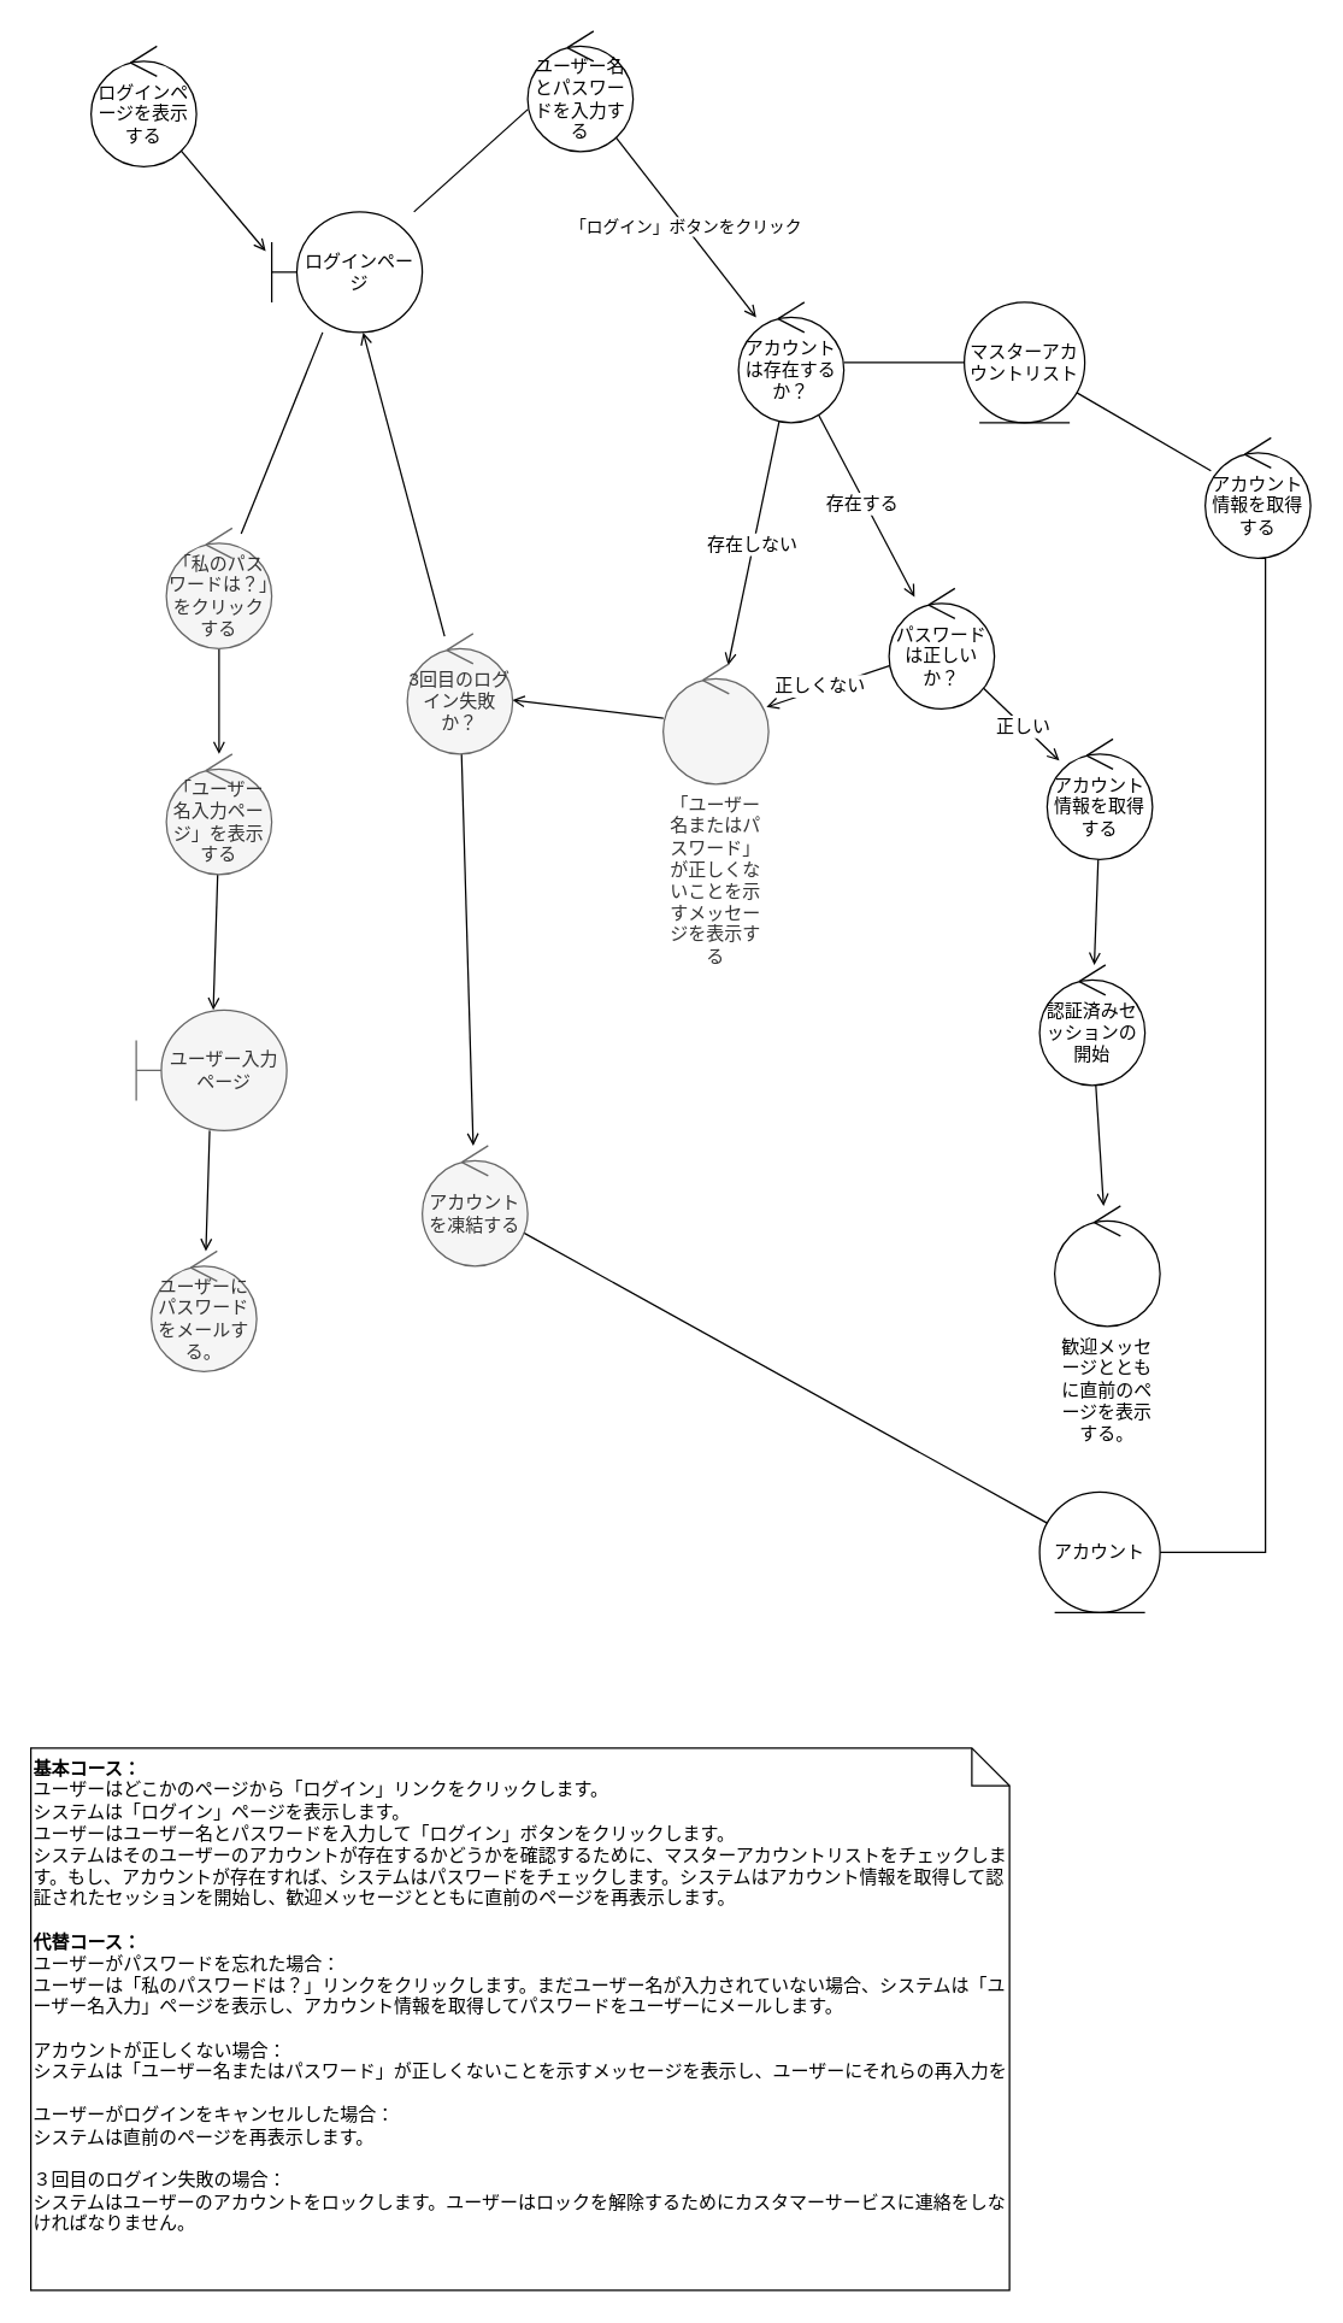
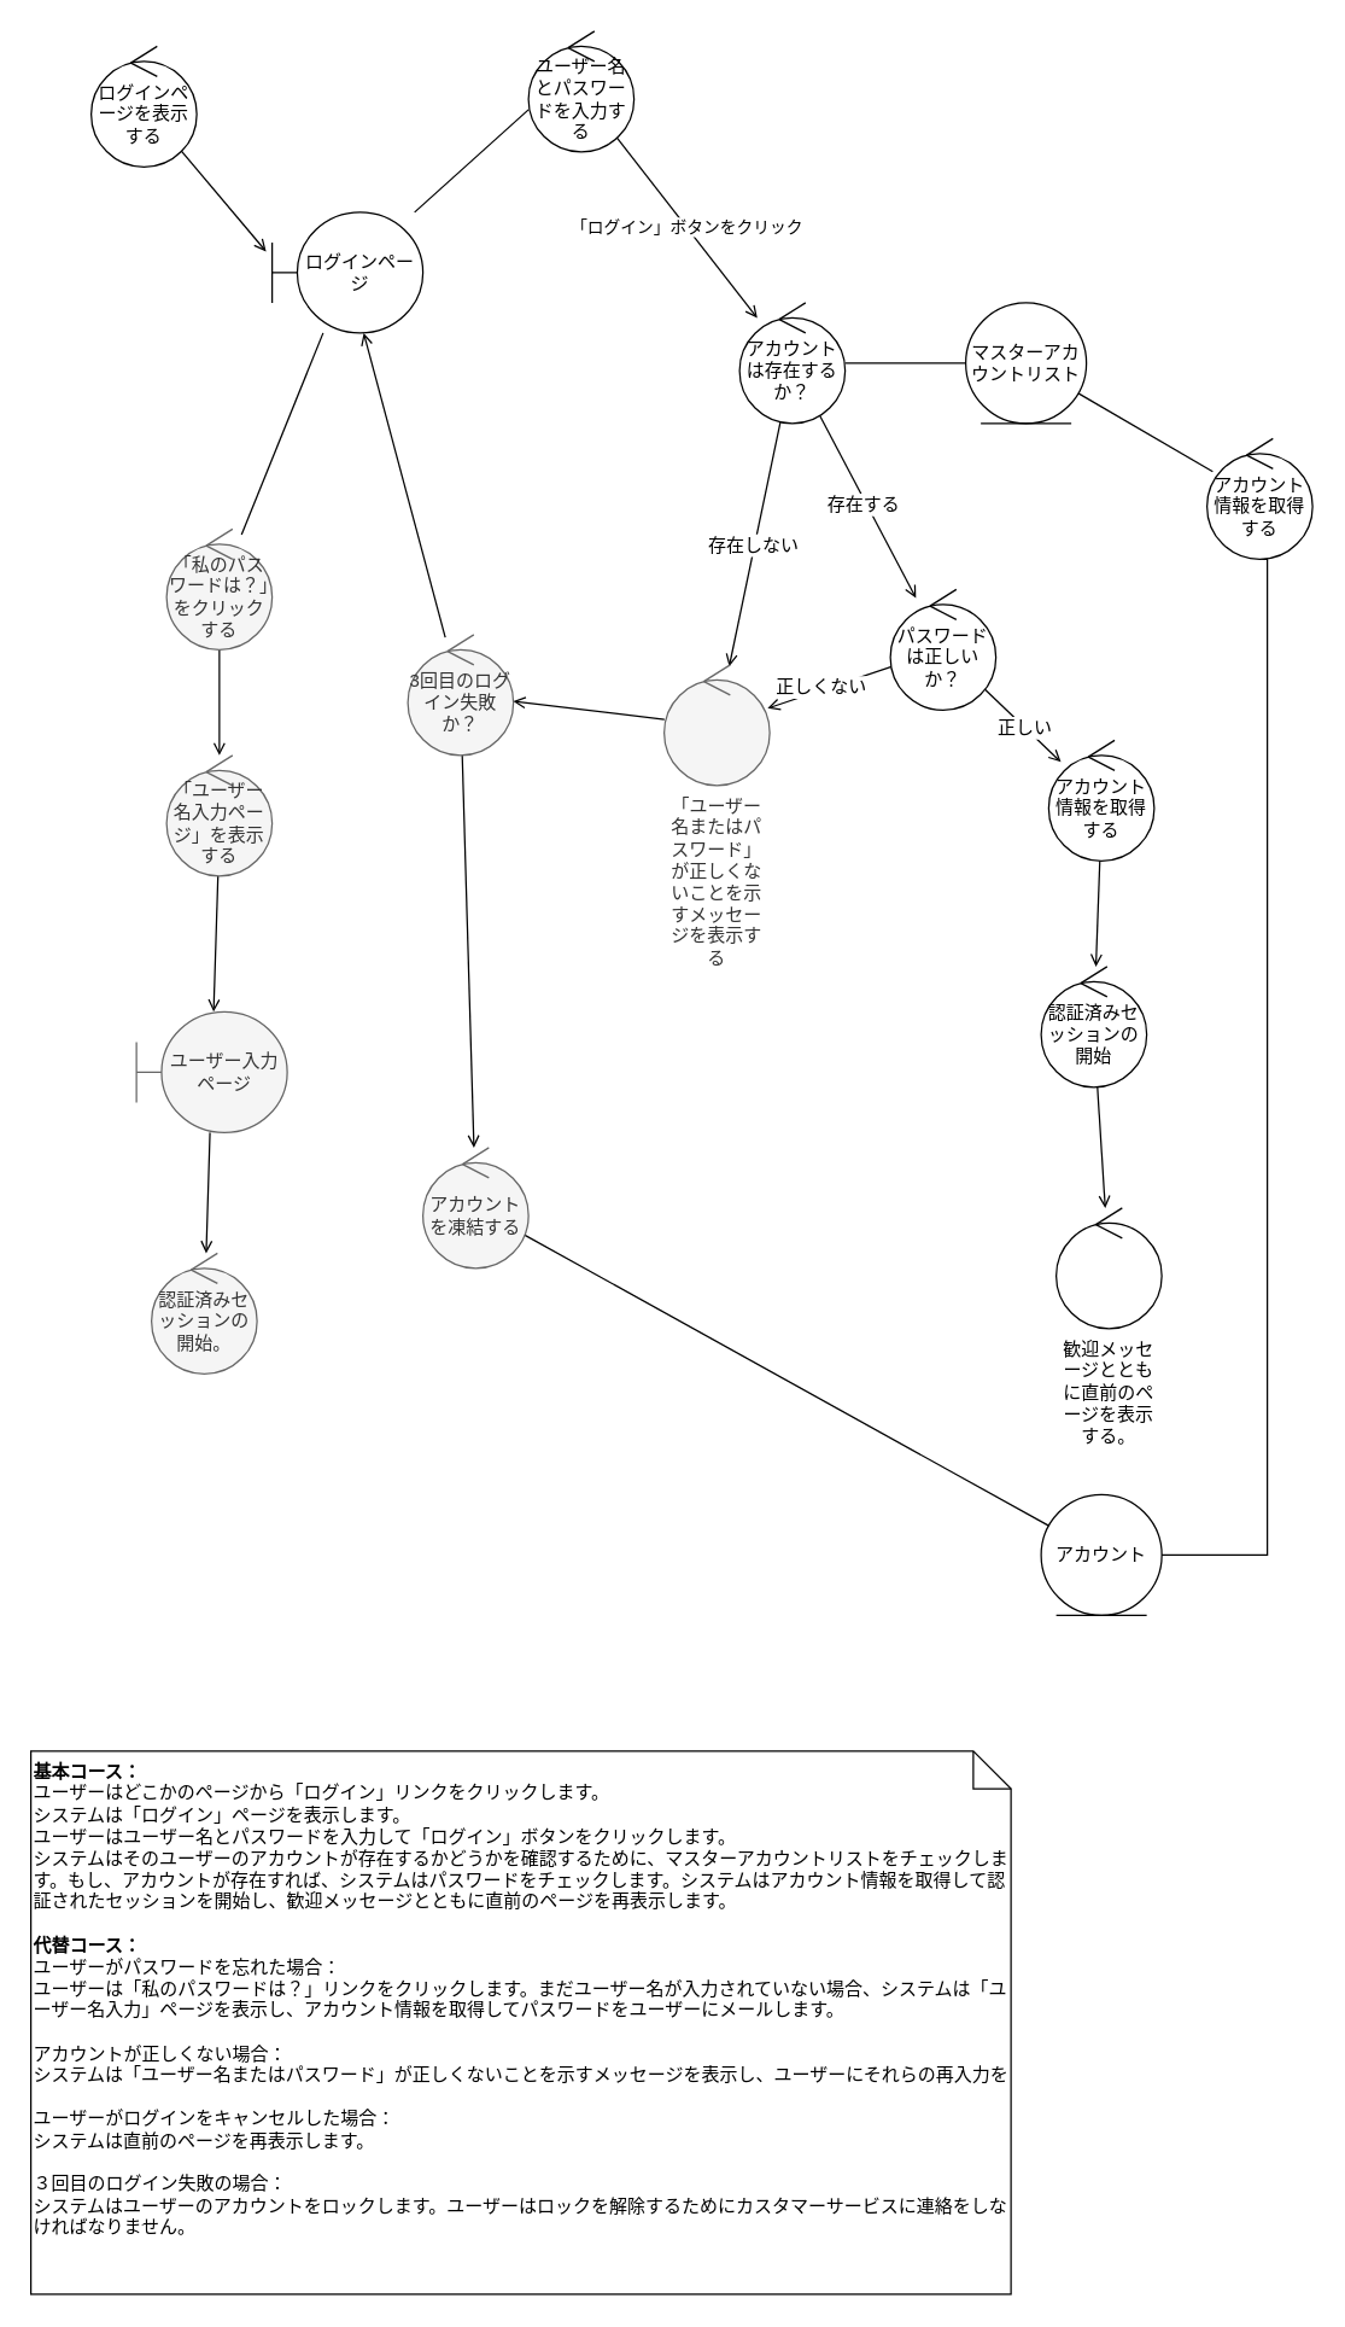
  <mxCell id="0" />
  <mxCell id="1" parent="0" />
  <mxCell id="2" style="edgeStyle=none;rounded=0;orthogonalLoop=1;jettySize=auto;html=1;entryX=0;entryY=0.65;entryDx=0;entryDy=0;entryPerimeter=0;endArrow=none;endFill=0;" edge="1" parent="1" source="4" target="8"><mxGeometry relative="1" as="geometry" /></mxCell>
  <mxCell id="3" value="" style="edgeStyle=none;rounded=0;orthogonalLoop=1;jettySize=auto;html=1;fontFamily=Helvetica;fontSize=12;fontColor=default;startArrow=none;startFill=0;endArrow=none;endFill=0;" edge="1" parent="1" source="4" target="31"><mxGeometry relative="1" as="geometry" /></mxCell>
  <mxCell id="4" value="ログインページ" style="shape=umlBoundary;whiteSpace=wrap;html=1;labelPosition=center;verticalLabelPosition=middle;align=center;verticalAlign=middle;" vertex="1" parent="1"><mxGeometry x="180" y="140" width="100" height="80" as="geometry" /></mxCell>
  <mxCell id="5" style="edgeStyle=none;rounded=0;orthogonalLoop=1;jettySize=auto;html=1;entryX=-0.04;entryY=0.325;entryDx=0;entryDy=0;entryPerimeter=0;endArrow=open;endFill=0;" edge="1" parent="1" source="6" target="4"><mxGeometry relative="1" as="geometry" /></mxCell>
  <mxCell id="6" value="ログインページを表示する" style="ellipse;shape=umlControl;whiteSpace=wrap;html=1;labelPosition=center;verticalLabelPosition=middle;align=center;verticalAlign=middle;" vertex="1" parent="1"><mxGeometry x="60" y="30" width="70" height="80" as="geometry" /></mxCell>
  <mxCell id="7" value="「ログイン」ボタンをクリック" style="edgeStyle=none;rounded=0;orthogonalLoop=1;jettySize=auto;html=1;endArrow=open;endFill=0;" edge="1" parent="1" source="8" target="14"><mxGeometry relative="1" as="geometry" /></mxCell>
  <mxCell id="8" value="ユーザー名とパスワードを入力する" style="ellipse;shape=umlControl;whiteSpace=wrap;html=1;labelPosition=center;verticalLabelPosition=middle;align=center;verticalAlign=middle;" vertex="1" parent="1"><mxGeometry x="350" y="20" width="70" height="80" as="geometry" /></mxCell>
  <mxCell id="9" value="" style="edgeStyle=none;rounded=0;orthogonalLoop=1;jettySize=auto;html=1;fontFamily=Helvetica;fontSize=12;fontColor=default;endArrow=none;endFill=0;" edge="1" parent="1" source="14" target="17"><mxGeometry relative="1" as="geometry" /></mxCell>
  <mxCell id="10" value="" style="edgeStyle=none;rounded=0;orthogonalLoop=1;jettySize=auto;html=1;fontFamily=Helvetica;fontSize=12;fontColor=default;endArrow=open;endFill=0;startArrow=none;startFill=0;" edge="1" parent="1" source="14" target="22"><mxGeometry relative="1" as="geometry" /></mxCell>
  <mxCell id="11" value="存在する" style="edgeLabel;html=1;align=center;verticalAlign=middle;resizable=0;points=[];fontSize=12;fontFamily=Helvetica;fontColor=default;" vertex="1" connectable="0" parent="10"><mxGeometry x="-0.044" y="-2" relative="1" as="geometry"><mxPoint as="offset" /></mxGeometry></mxCell>
  <mxCell id="12" value="" style="edgeStyle=none;rounded=0;orthogonalLoop=1;jettySize=auto;html=1;fontFamily=Helvetica;fontSize=12;fontColor=default;startArrow=none;startFill=0;endArrow=open;endFill=0;" edge="1" parent="1" source="14" target="29"><mxGeometry relative="1" as="geometry" /></mxCell>
  <mxCell id="13" value="存在しない" style="edgeLabel;html=1;align=center;verticalAlign=middle;resizable=0;points=[];fontSize=12;fontFamily=Helvetica;fontColor=default;" vertex="1" connectable="0" parent="12"><mxGeometry x="0.017" y="-1" relative="1" as="geometry"><mxPoint as="offset" /></mxGeometry></mxCell>
  <mxCell id="14" value="アカウントは存在するか？" style="ellipse;shape=umlControl;whiteSpace=wrap;html=1;labelPosition=center;verticalLabelPosition=middle;align=center;verticalAlign=middle;" vertex="1" parent="1"><mxGeometry x="490" y="200" width="70" height="80" as="geometry" /></mxCell>
  <mxCell id="15" value="&lt;blockquote style=&quot;margin: 0 0 0 40px ; border: none ; padding: 0px&quot;&gt;&lt;/blockquote&gt;&lt;blockquote style=&quot;margin: 0 0 0 40px ; border: none ; padding: 0px&quot;&gt;&lt;/blockquote&gt;&lt;b&gt;基本コース：&lt;/b&gt;&lt;br&gt;ユーザーはどこかのページから「ログイン」リンクをクリックします。&lt;br&gt;システムは「ログイン」ページを表示します。&lt;br&gt;ユーザーはユーザー名とパスワードを入力して「ログイン」ボタンをクリックします。&lt;br&gt;システムはそのユーザーのアカウントが存在するかどうかを確認するために、マスターアカウントリストをチェックします。もし、アカウントが存在すれば、システムはパスワードをチェックします。システムはアカウント情報を取得して認証されたセッションを開始し、歓迎メッセージとともに直前のページを再表示します。&lt;br&gt;&lt;br&gt;&lt;b&gt;代替コース：&lt;/b&gt;&lt;br&gt;ユーザーがパスワードを忘れた場合：&lt;br&gt;ユーザーは「私のパスワードは？」リンクをクリックします。まだユーザー名が入力されていない場合、システムは「ユーザー名入力」ページを表示し、アカウント情報を取得してパスワードをユーザーにメールします。&lt;br&gt;&lt;br&gt;アカウントが正しくない場合：&lt;br&gt;システムは「ユーザー名またはパスワード」が正しくないことを示すメッセージを表示し、ユーザーにそれらの再入力を&lt;br&gt;&lt;br&gt;ユーザーがログインをキャンセルした場合：&lt;br&gt;システムは直前のページを再表示します。&lt;br&gt;&lt;br&gt;３回目のログイン失敗の場合：&lt;br&gt;システムはユーザーのアカウントをロックします。ユーザーはロックを解除するためにカスタマーサービスに連絡をしなければなりません。" style="shape=note;size=25;whiteSpace=wrap;html=1;align=left;verticalAlign=top;labelPosition=center;verticalLabelPosition=middle;" vertex="1" parent="1"><mxGeometry x="20" y="1160" width="650" height="360" as="geometry" /></mxCell>
  <mxCell id="16" value="" style="edgeStyle=none;rounded=0;orthogonalLoop=1;jettySize=auto;html=1;fontFamily=Helvetica;fontSize=12;fontColor=default;startArrow=none;startFill=0;endArrow=none;endFill=0;" edge="1" parent="1" source="17" target="39"><mxGeometry relative="1" as="geometry" /></mxCell>
  <mxCell id="17" value="マスターアカウントリスト" style="ellipse;shape=umlEntity;whiteSpace=wrap;html=1;fontFamily=Helvetica;fontSize=12;fontColor=default;strokeColor=default;fillColor=default;" vertex="1" parent="1"><mxGeometry x="640" y="200" width="80" height="80" as="geometry" /></mxCell>
  <mxCell id="18" value="" style="edgeStyle=none;rounded=0;orthogonalLoop=1;jettySize=auto;html=1;fontFamily=Helvetica;fontSize=12;fontColor=default;startArrow=none;startFill=0;endArrow=open;endFill=0;" edge="1" parent="1" source="22" target="24"><mxGeometry relative="1" as="geometry" /></mxCell>
  <mxCell id="19" value="正しい" style="edgeLabel;html=1;align=center;verticalAlign=middle;resizable=0;points=[];fontSize=12;fontFamily=Helvetica;fontColor=default;" vertex="1" connectable="0" parent="18"><mxGeometry x="0.04" y="-1" relative="1" as="geometry"><mxPoint as="offset" /></mxGeometry></mxCell>
  <mxCell id="20" value="" style="edgeStyle=none;rounded=0;orthogonalLoop=1;jettySize=auto;html=1;fontFamily=Helvetica;fontSize=12;fontColor=default;startArrow=none;startFill=0;endArrow=open;endFill=0;" edge="1" parent="1" source="22" target="29"><mxGeometry relative="1" as="geometry" /></mxCell>
  <mxCell id="21" value="正しくない" style="edgeLabel;html=1;align=center;verticalAlign=middle;resizable=0;points=[];fontSize=12;fontFamily=Helvetica;fontColor=default;" vertex="1" connectable="0" parent="20"><mxGeometry x="0.142" y="-1" relative="1" as="geometry"><mxPoint y="-1" as="offset" /></mxGeometry></mxCell>
  <mxCell id="22" value="パスワードは正しいか？" style="ellipse;shape=umlControl;whiteSpace=wrap;html=1;fontFamily=Helvetica;fontSize=12;fontColor=default;strokeColor=default;fillColor=default;" vertex="1" parent="1"><mxGeometry x="590" y="390" width="70" height="80" as="geometry" /></mxCell>
  <mxCell id="23" value="" style="edgeStyle=none;rounded=0;orthogonalLoop=1;jettySize=auto;html=1;fontFamily=Helvetica;fontSize=12;fontColor=default;startArrow=none;startFill=0;endArrow=open;endFill=0;" edge="1" parent="1" source="24" target="26"><mxGeometry relative="1" as="geometry" /></mxCell>
  <mxCell id="24" value="アカウント情報を取得する" style="ellipse;shape=umlControl;whiteSpace=wrap;html=1;fontFamily=Helvetica;fontSize=12;fontColor=default;strokeColor=default;fillColor=default;" vertex="1" parent="1"><mxGeometry x="695" y="490" width="70" height="80" as="geometry" /></mxCell>
  <mxCell id="25" value="" style="edgeStyle=none;rounded=0;orthogonalLoop=1;jettySize=auto;html=1;fontFamily=Helvetica;fontSize=12;fontColor=default;startArrow=none;startFill=0;endArrow=open;endFill=0;" edge="1" parent="1" source="26" target="27"><mxGeometry relative="1" as="geometry" /></mxCell>
  <mxCell id="26" value="認証済みセッションの開始" style="ellipse;shape=umlControl;whiteSpace=wrap;html=1;fontFamily=Helvetica;fontSize=12;fontColor=default;strokeColor=default;fillColor=default;" vertex="1" parent="1"><mxGeometry x="690" y="640" width="70" height="80" as="geometry" /></mxCell>
  <mxCell id="27" value="歓迎メッセージとともに直前のページを表示する。" style="ellipse;shape=umlControl;whiteSpace=wrap;html=1;fontFamily=Helvetica;fontSize=12;fontColor=default;strokeColor=default;fillColor=default;labelPosition=center;verticalLabelPosition=bottom;align=center;verticalAlign=top;" vertex="1" parent="1"><mxGeometry x="700" y="800" width="70" height="80" as="geometry" /></mxCell>
  <mxCell id="28" value="" style="rounded=0;orthogonalLoop=1;jettySize=auto;html=1;fontFamily=Helvetica;fontSize=12;fontColor=default;startArrow=none;startFill=0;endArrow=open;endFill=0;elbow=vertical;" edge="1" parent="1" source="29" target="42"><mxGeometry relative="1" as="geometry" /></mxCell>
  <mxCell id="29" value="「ユーザー名またはパスワード」が正しくないことを示すメッセージを表示する" style="ellipse;shape=umlControl;whiteSpace=wrap;html=1;fontFamily=Helvetica;fontSize=12;fontColor=#333333;strokeColor=#666666;fillColor=#f5f5f5;labelPosition=center;verticalLabelPosition=bottom;align=center;verticalAlign=top;" vertex="1" parent="1"><mxGeometry x="440" y="440" width="70" height="80" as="geometry" /></mxCell>
  <mxCell id="30" value="" style="edgeStyle=none;rounded=0;orthogonalLoop=1;jettySize=auto;html=1;fontFamily=Helvetica;fontSize=12;fontColor=default;startArrow=none;startFill=0;endArrow=open;endFill=0;" edge="1" parent="1" source="31" target="33"><mxGeometry relative="1" as="geometry" /></mxCell>
  <mxCell id="31" value="「私のパスワードは？」をクリックする" style="ellipse;shape=umlControl;whiteSpace=wrap;html=1;fontFamily=Helvetica;fontSize=12;strokeColor=#666666;fillColor=#f5f5f5;labelPosition=center;verticalLabelPosition=middle;align=center;verticalAlign=middle;fontColor=#333333;" vertex="1" parent="1"><mxGeometry x="110" y="350" width="70" height="80" as="geometry" /></mxCell>
  <mxCell id="32" value="" style="edgeStyle=none;rounded=0;orthogonalLoop=1;jettySize=auto;html=1;fontFamily=Helvetica;fontSize=12;fontColor=default;startArrow=none;startFill=0;endArrow=open;endFill=0;" edge="1" parent="1" source="33" target="35"><mxGeometry relative="1" as="geometry" /></mxCell>
  <mxCell id="33" value="「ユーザー名入力ページ」を表示する" style="ellipse;shape=umlControl;whiteSpace=wrap;html=1;fontFamily=Helvetica;fontSize=12;fontColor=#333333;strokeColor=#666666;fillColor=#f5f5f5;" vertex="1" parent="1"><mxGeometry x="110" y="500" width="70" height="80" as="geometry" /></mxCell>
  <mxCell id="34" value="" style="edgeStyle=none;rounded=0;orthogonalLoop=1;jettySize=auto;html=1;fontFamily=Helvetica;fontSize=12;fontColor=default;startArrow=none;startFill=0;endArrow=open;endFill=0;" edge="1" parent="1" source="35" target="37"><mxGeometry relative="1" as="geometry" /></mxCell>
  <mxCell id="35" value="ユーザー入力ページ" style="shape=umlBoundary;whiteSpace=wrap;html=1;fontFamily=Helvetica;fontSize=12;fontColor=#333333;strokeColor=#666666;fillColor=#f5f5f5;" vertex="1" parent="1"><mxGeometry x="90" y="670" width="100" height="80" as="geometry" /></mxCell>
  <mxCell id="36" value="アカウント" style="ellipse;shape=umlEntity;whiteSpace=wrap;html=1;fontFamily=Helvetica;fontSize=12;fontColor=default;strokeColor=default;fillColor=default;" vertex="1" parent="1"><mxGeometry x="690" y="990" width="80" height="80" as="geometry" /></mxCell>
- <mxCell id="37" value="ユーザーにパスワードをメールする。" style="ellipse;shape=umlControl;whiteSpace=wrap;html=1;fontFamily=Helvetica;fontSize=12;fontColor=#333333;strokeColor=#666666;fillColor=#f5f5f5;" vertex="1" parent="1"><mxGeometry x="100" y="830" width="70" height="80" as="geometry" /></mxCell>
+ <mxCell id="37" value="認証済みセッションの開始。" style="ellipse;shape=umlControl;whiteSpace=wrap;html=1;fontFamily=Helvetica;fontSize=12;fontColor=#333333;strokeColor=#666666;fillColor=#f5f5f5;" vertex="1" parent="1"><mxGeometry x="100" y="830" width="70" height="80" as="geometry" /></mxCell>
  <mxCell id="38" value="" style="rounded=0;orthogonalLoop=1;jettySize=auto;html=1;fontFamily=Helvetica;fontSize=12;fontColor=default;startArrow=none;startFill=0;endArrow=none;endFill=0;elbow=vertical;edgeStyle=orthogonalEdgeStyle;" edge="1" parent="1" target="36"><mxGeometry relative="1" as="geometry"><mxPoint x="835" y="370" as="sourcePoint" /><Array as="points"><mxPoint x="840" y="370" /><mxPoint x="840" y="1030" /></Array></mxGeometry></mxCell>
  <mxCell id="39" value="アカウント情報を取得する" style="ellipse;shape=umlControl;whiteSpace=wrap;html=1;fontFamily=Helvetica;fontSize=12;fontColor=default;strokeColor=default;fillColor=default;" vertex="1" parent="1"><mxGeometry x="800" y="290" width="70" height="80" as="geometry" /></mxCell>
  <mxCell id="40" value="" style="edgeStyle=none;rounded=0;orthogonalLoop=1;jettySize=auto;html=1;fontFamily=Helvetica;fontSize=12;fontColor=default;startArrow=none;startFill=0;endArrow=open;endFill=0;elbow=vertical;" edge="1" parent="1" source="42" target="4"><mxGeometry relative="1" as="geometry" /></mxCell>
  <mxCell id="41" value="" style="edgeStyle=none;rounded=0;orthogonalLoop=1;jettySize=auto;html=1;fontFamily=Helvetica;fontSize=12;fontColor=default;startArrow=none;startFill=0;endArrow=open;endFill=0;elbow=vertical;" edge="1" parent="1" source="42" target="44"><mxGeometry relative="1" as="geometry" /></mxCell>
  <mxCell id="42" value="3回目のログイン失敗か？" style="ellipse;shape=umlControl;whiteSpace=wrap;html=1;fontFamily=Helvetica;fontSize=12;fontColor=#333333;strokeColor=#666666;fillColor=#f5f5f5;" vertex="1" parent="1"><mxGeometry x="270" y="420" width="70" height="80" as="geometry" /></mxCell>
  <mxCell id="43" value="" style="edgeStyle=none;rounded=0;orthogonalLoop=1;jettySize=auto;html=1;fontFamily=Helvetica;fontSize=12;fontColor=default;startArrow=none;startFill=0;endArrow=none;endFill=0;elbow=vertical;" edge="1" parent="1" source="44" target="36"><mxGeometry relative="1" as="geometry" /></mxCell>
  <mxCell id="44" value="アカウントを凍結する" style="ellipse;shape=umlControl;whiteSpace=wrap;html=1;fontFamily=Helvetica;fontSize=12;fontColor=#333333;strokeColor=#666666;fillColor=#f5f5f5;" vertex="1" parent="1"><mxGeometry x="280" y="760" width="70" height="80" as="geometry" /></mxCell>
